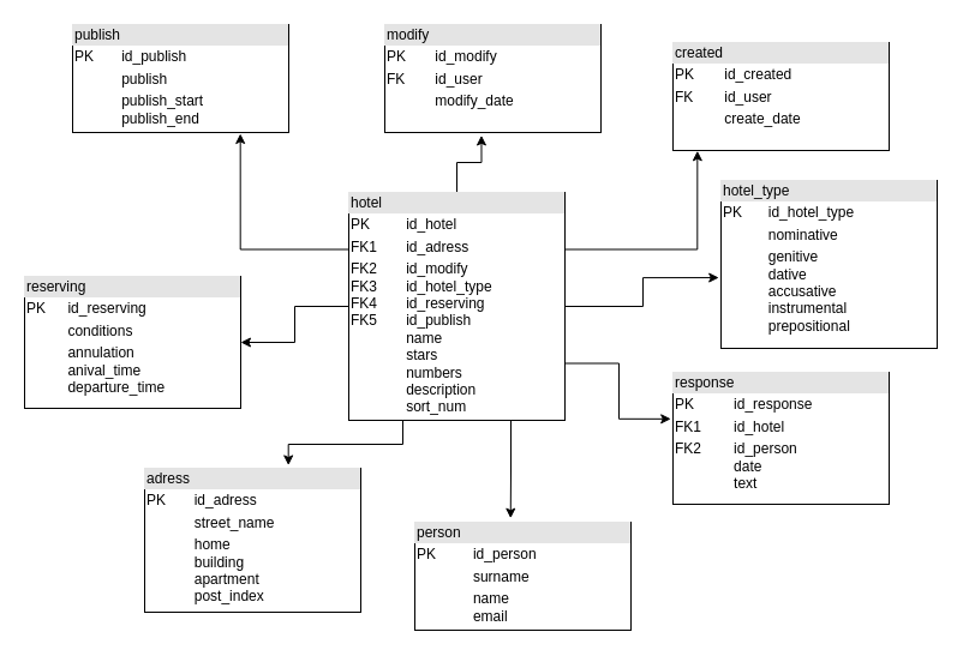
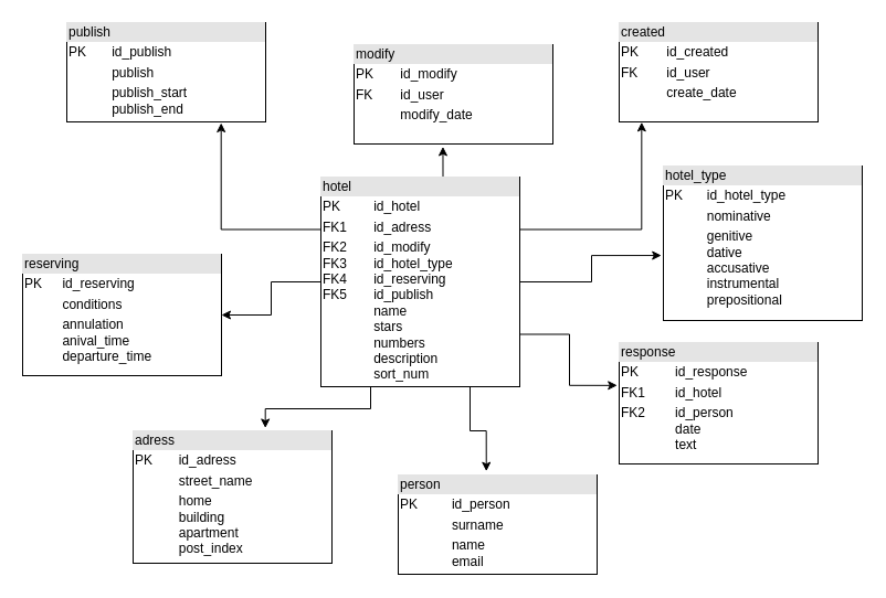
  <mxCell id="0" />
  <mxCell id="1" parent="0" />
  <mxCell id="2" style="edgeStyle=orthogonalEdgeStyle;rounded=0;orthogonalLoop=1;jettySize=auto;html=1;exitX=0.5;exitY=0;exitDx=0;exitDy=0;entryX=0.447;entryY=1.027;entryDx=0;entryDy=0;entryPerimeter=0;" edge="1" parent="1" source="10" target="11"><mxGeometry relative="1" as="geometry" /></mxCell>
  <mxCell id="3" style="edgeStyle=orthogonalEdgeStyle;rounded=0;orthogonalLoop=1;jettySize=auto;html=1;exitX=0;exitY=0.25;exitDx=0;exitDy=0;entryX=0.776;entryY=1.011;entryDx=0;entryDy=0;entryPerimeter=0;" edge="1" parent="1" source="10" target="13"><mxGeometry relative="1" as="geometry" /></mxCell>
  <mxCell id="4" style="edgeStyle=orthogonalEdgeStyle;rounded=0;orthogonalLoop=1;jettySize=auto;html=1;exitX=1;exitY=0.25;exitDx=0;exitDy=0;entryX=0.113;entryY=1.003;entryDx=0;entryDy=0;entryPerimeter=0;" edge="1" parent="1" source="10" target="12"><mxGeometry relative="1" as="geometry"><mxPoint x="610" y="130" as="targetPoint" /></mxGeometry></mxCell>
  <mxCell id="5" style="edgeStyle=orthogonalEdgeStyle;rounded=0;orthogonalLoop=1;jettySize=auto;html=1;exitX=0;exitY=0.5;exitDx=0;exitDy=0;entryX=1;entryY=0.5;entryDx=0;entryDy=0;" edge="1" parent="1" source="10" target="14"><mxGeometry relative="1" as="geometry" /></mxCell>
  <mxCell id="6" style="edgeStyle=orthogonalEdgeStyle;rounded=0;orthogonalLoop=1;jettySize=auto;html=1;exitX=1;exitY=0.5;exitDx=0;exitDy=0;entryX=-0.01;entryY=0.579;entryDx=0;entryDy=0;entryPerimeter=0;" edge="1" parent="1" source="10" target="15"><mxGeometry relative="1" as="geometry" /></mxCell>
  <mxCell id="7" style="edgeStyle=orthogonalEdgeStyle;rounded=0;orthogonalLoop=1;jettySize=auto;html=1;exitX=1;exitY=0.75;exitDx=0;exitDy=0;entryX=-0.01;entryY=0.353;entryDx=0;entryDy=0;entryPerimeter=0;" edge="1" parent="1" source="10" target="16"><mxGeometry relative="1" as="geometry" /></mxCell>
  <mxCell id="8" style="edgeStyle=orthogonalEdgeStyle;rounded=0;orthogonalLoop=1;jettySize=auto;html=1;exitX=0.75;exitY=1;exitDx=0;exitDy=0;entryX=0.443;entryY=-0.037;entryDx=0;entryDy=0;entryPerimeter=0;" edge="1" parent="1" source="10" target="18"><mxGeometry relative="1" as="geometry" /></mxCell>
  <mxCell id="9" style="edgeStyle=orthogonalEdgeStyle;rounded=0;orthogonalLoop=1;jettySize=auto;html=1;exitX=0.25;exitY=1;exitDx=0;exitDy=0;entryX=0.665;entryY=-0.021;entryDx=0;entryDy=0;entryPerimeter=0;" edge="1" parent="1" source="10" target="17"><mxGeometry relative="1" as="geometry" /></mxCell>
  <mxCell id="10" value="&lt;div style=&quot;box-sizing:border-box;width:100%;background:#e4e4e4;padding:2px;&quot;&gt;hotel&lt;/div&gt;&lt;table style=&quot;width:100%;font-size:1em;&quot; cellpadding=&quot;2&quot; cellspacing=&quot;0&quot;&gt;&lt;tbody&gt;&lt;tr&gt;&lt;td&gt;PK&lt;/td&gt;&lt;td&gt;id_hotel&lt;/td&gt;&lt;/tr&gt;&lt;tr&gt;&lt;td&gt;FK1&lt;/td&gt;&lt;td&gt;id_adress&lt;/td&gt;&lt;/tr&gt;&lt;tr&gt;&lt;td&gt;FK2&lt;br&gt;FK3&lt;br&gt;FK4&lt;br&gt;FK5&lt;br&gt;&lt;br&gt;&lt;br&gt;&lt;br&gt;&lt;br&gt;&lt;br&gt;&lt;/td&gt;&lt;td&gt;id_modify&lt;br&gt;id_hotel_type&lt;br&gt;id_reserving&lt;br&gt;id_publish&lt;br&gt;name&lt;br&gt;stars&lt;br&gt;numbers&lt;br&gt;description&lt;br&gt;sort_num&lt;/td&gt;&lt;/tr&gt;&lt;/tbody&gt;&lt;/table&gt;" style="verticalAlign=top;align=left;overflow=fill;html=1;" vertex="1" parent="1"><mxGeometry x="290" y="160" width="180" height="190" as="geometry" /></mxCell>
- <mxCell id="11" value="&lt;div style=&quot;box-sizing:border-box;width:100%;background:#e4e4e4;padding:2px;&quot;&gt;modify&lt;/div&gt;&lt;table style=&quot;width:100%;font-size:1em;&quot; cellpadding=&quot;2&quot; cellspacing=&quot;0&quot;&gt;&lt;tbody&gt;&lt;tr&gt;&lt;td&gt;PK&lt;/td&gt;&lt;td&gt;id_modify&lt;/td&gt;&lt;/tr&gt;&lt;tr&gt;&lt;td&gt;FK&lt;/td&gt;&lt;td&gt;id_user&lt;/td&gt;&lt;/tr&gt;&lt;tr&gt;&lt;td&gt;&lt;/td&gt;&lt;td&gt;modify_date&lt;/td&gt;&lt;/tr&gt;&lt;/tbody&gt;&lt;/table&gt;" style="verticalAlign=top;align=left;overflow=fill;html=1;" vertex="1" parent="1"><mxGeometry x="320" y="20" width="180" height="90" as="geometry" /></mxCell>
- <mxCell id="12" value="&lt;div style=&quot;box-sizing:border-box;width:100%;background:#e4e4e4;padding:2px;&quot;&gt;created&lt;/div&gt;&lt;table style=&quot;width:100%;font-size:1em;&quot; cellpadding=&quot;2&quot; cellspacing=&quot;0&quot;&gt;&lt;tbody&gt;&lt;tr&gt;&lt;td&gt;PK&lt;/td&gt;&lt;td&gt;id_created&lt;/td&gt;&lt;/tr&gt;&lt;tr&gt;&lt;td&gt;FK&lt;/td&gt;&lt;td&gt;id_user&lt;/td&gt;&lt;/tr&gt;&lt;tr&gt;&lt;td&gt;&lt;/td&gt;&lt;td&gt;create_date&lt;/td&gt;&lt;/tr&gt;&lt;/tbody&gt;&lt;/table&gt;" style="verticalAlign=top;align=left;overflow=fill;html=1;" vertex="1" parent="1"><mxGeometry x="560" y="35" width="180" height="90" as="geometry" /></mxCell>
+ <mxCell id="11" value="&lt;div style=&quot;box-sizing:border-box;width:100%;background:#e4e4e4;padding:2px;&quot;&gt;modify&lt;/div&gt;&lt;table style=&quot;width:100%;font-size:1em;&quot; cellpadding=&quot;2&quot; cellspacing=&quot;0&quot;&gt;&lt;tbody&gt;&lt;tr&gt;&lt;td&gt;PK&lt;/td&gt;&lt;td&gt;id_modify&lt;/td&gt;&lt;/tr&gt;&lt;tr&gt;&lt;td&gt;FK&lt;/td&gt;&lt;td&gt;id_user&lt;/td&gt;&lt;/tr&gt;&lt;tr&gt;&lt;td&gt;&lt;/td&gt;&lt;td&gt;modify_date&lt;/td&gt;&lt;/tr&gt;&lt;/tbody&gt;&lt;/table&gt;" style="verticalAlign=top;align=left;overflow=fill;html=1;" vertex="1" parent="1"><mxGeometry x="320" y="40" width="180" height="90" as="geometry" /></mxCell>
+ <mxCell id="12" value="&lt;div style=&quot;box-sizing:border-box;width:100%;background:#e4e4e4;padding:2px;&quot;&gt;created&lt;/div&gt;&lt;table style=&quot;width:100%;font-size:1em;&quot; cellpadding=&quot;2&quot; cellspacing=&quot;0&quot;&gt;&lt;tbody&gt;&lt;tr&gt;&lt;td&gt;PK&lt;/td&gt;&lt;td&gt;id_created&lt;/td&gt;&lt;/tr&gt;&lt;tr&gt;&lt;td&gt;FK&lt;/td&gt;&lt;td&gt;id_user&lt;/td&gt;&lt;/tr&gt;&lt;tr&gt;&lt;td&gt;&lt;/td&gt;&lt;td&gt;create_date&lt;/td&gt;&lt;/tr&gt;&lt;/tbody&gt;&lt;/table&gt;" style="verticalAlign=top;align=left;overflow=fill;html=1;" vertex="1" parent="1"><mxGeometry x="560" y="20" width="180" height="90" as="geometry" /></mxCell>
  <mxCell id="13" value="&lt;div style=&quot;box-sizing:border-box;width:100%;background:#e4e4e4;padding:2px;&quot;&gt;publish&lt;/div&gt;&lt;table style=&quot;width:100%;font-size:1em;&quot; cellpadding=&quot;2&quot; cellspacing=&quot;0&quot;&gt;&lt;tbody&gt;&lt;tr&gt;&lt;td&gt;PK&lt;/td&gt;&lt;td&gt;id_publish&lt;/td&gt;&lt;/tr&gt;&lt;tr&gt;&lt;td&gt;&lt;br&gt;&lt;/td&gt;&lt;td&gt;publish&lt;/td&gt;&lt;/tr&gt;&lt;tr&gt;&lt;td&gt;&lt;br&gt;&lt;br&gt;&lt;/td&gt;&lt;td&gt;publish_start&lt;br&gt;publish_end&lt;/td&gt;&lt;/tr&gt;&lt;/tbody&gt;&lt;/table&gt;" style="verticalAlign=top;align=left;overflow=fill;html=1;" vertex="1" parent="1"><mxGeometry x="60" y="20" width="180" height="90" as="geometry" /></mxCell>
  <mxCell id="14" value="&lt;div style=&quot;box-sizing:border-box;width:100%;background:#e4e4e4;padding:2px;&quot;&gt;reserving&lt;/div&gt;&lt;table style=&quot;width:100%;font-size:1em;&quot; cellpadding=&quot;2&quot; cellspacing=&quot;0&quot;&gt;&lt;tbody&gt;&lt;tr&gt;&lt;td&gt;PK&lt;/td&gt;&lt;td&gt;id_reserving&lt;/td&gt;&lt;/tr&gt;&lt;tr&gt;&lt;td&gt;&lt;br&gt;&lt;/td&gt;&lt;td&gt;conditions&lt;/td&gt;&lt;/tr&gt;&lt;tr&gt;&lt;td&gt;&lt;br&gt;&lt;br&gt;&lt;br&gt;&lt;/td&gt;&lt;td&gt;annulation&lt;br&gt;anival_time&lt;br&gt;departure_time&lt;/td&gt;&lt;/tr&gt;&lt;/tbody&gt;&lt;/table&gt;" style="verticalAlign=top;align=left;overflow=fill;html=1;" vertex="1" parent="1"><mxGeometry x="20" y="230" width="180" height="110" as="geometry" /></mxCell>
  <mxCell id="15" value="&lt;div style=&quot;box-sizing:border-box;width:100%;background:#e4e4e4;padding:2px;&quot;&gt;hotel_type&lt;/div&gt;&lt;table style=&quot;width:100%;font-size:1em;&quot; cellpadding=&quot;2&quot; cellspacing=&quot;0&quot;&gt;&lt;tbody&gt;&lt;tr&gt;&lt;td&gt;PK&lt;/td&gt;&lt;td&gt;id_hotel_type&lt;/td&gt;&lt;/tr&gt;&lt;tr&gt;&lt;td&gt;&lt;br&gt;&lt;/td&gt;&lt;td&gt;nominative&lt;/td&gt;&lt;/tr&gt;&lt;tr&gt;&lt;td&gt;&lt;br&gt;&lt;br&gt;&lt;br&gt;&lt;br&gt;&lt;br&gt;&lt;/td&gt;&lt;td&gt;genitive&lt;br&gt;dative&lt;br&gt;accusative&lt;br&gt;instrumental&lt;br&gt;prepositional&lt;/td&gt;&lt;/tr&gt;&lt;/tbody&gt;&lt;/table&gt;" style="verticalAlign=top;align=left;overflow=fill;html=1;" vertex="1" parent="1"><mxGeometry x="600" y="150" width="180" height="140" as="geometry" /></mxCell>
  <mxCell id="16" value="&lt;div style=&quot;box-sizing:border-box;width:100%;background:#e4e4e4;padding:2px;&quot;&gt;response&lt;/div&gt;&lt;table style=&quot;width:100%;font-size:1em;&quot; cellpadding=&quot;2&quot; cellspacing=&quot;0&quot;&gt;&lt;tbody&gt;&lt;tr&gt;&lt;td&gt;PK&lt;/td&gt;&lt;td&gt;id_response&lt;/td&gt;&lt;/tr&gt;&lt;tr&gt;&lt;td&gt;FK1&lt;/td&gt;&lt;td&gt;id_hotel&lt;/td&gt;&lt;/tr&gt;&lt;tr&gt;&lt;td&gt;FK2&lt;br&gt;&lt;br&gt;&lt;br&gt;&lt;/td&gt;&lt;td&gt;id_person&lt;br&gt;date&lt;br&gt;text&lt;/td&gt;&lt;/tr&gt;&lt;/tbody&gt;&lt;/table&gt;" style="verticalAlign=top;align=left;overflow=fill;html=1;" vertex="1" parent="1"><mxGeometry x="560" y="310" width="180" height="110" as="geometry" /></mxCell>
  <mxCell id="17" value="&lt;div style=&quot;box-sizing:border-box;width:100%;background:#e4e4e4;padding:2px;&quot;&gt;adress&lt;/div&gt;&lt;table style=&quot;width:100%;font-size:1em;&quot; cellpadding=&quot;2&quot; cellspacing=&quot;0&quot;&gt;&lt;tbody&gt;&lt;tr&gt;&lt;td&gt;PK&lt;/td&gt;&lt;td&gt;id_adress&lt;/td&gt;&lt;/tr&gt;&lt;tr&gt;&lt;td&gt;&lt;br&gt;&lt;/td&gt;&lt;td&gt;street_name&lt;/td&gt;&lt;/tr&gt;&lt;tr&gt;&lt;td&gt;&lt;br&gt;&lt;br&gt;&lt;br&gt;&lt;br&gt;&lt;/td&gt;&lt;td&gt;home&lt;br&gt;building&lt;br&gt;apartment&lt;br&gt;post_index&lt;/td&gt;&lt;/tr&gt;&lt;/tbody&gt;&lt;/table&gt;" style="verticalAlign=top;align=left;overflow=fill;html=1;" vertex="1" parent="1"><mxGeometry x="120" y="390" width="180" height="120" as="geometry" /></mxCell>
- <mxCell id="18" value="&lt;div style=&quot;box-sizing:border-box;width:100%;background:#e4e4e4;padding:2px;&quot;&gt;person&lt;/div&gt;&lt;table style=&quot;width:100%;font-size:1em;&quot; cellpadding=&quot;2&quot; cellspacing=&quot;0&quot;&gt;&lt;tbody&gt;&lt;tr&gt;&lt;td&gt;PK&lt;/td&gt;&lt;td&gt;id_person&lt;/td&gt;&lt;/tr&gt;&lt;tr&gt;&lt;td&gt;&lt;br&gt;&lt;/td&gt;&lt;td&gt;surname&lt;/td&gt;&lt;/tr&gt;&lt;tr&gt;&lt;td&gt;&lt;br&gt;&lt;br&gt;&lt;/td&gt;&lt;td&gt;name&lt;br&gt;email&lt;/td&gt;&lt;/tr&gt;&lt;/tbody&gt;&lt;/table&gt;" style="verticalAlign=top;align=left;overflow=fill;html=1;" vertex="1" parent="1"><mxGeometry x="345" y="435" width="180" height="90" as="geometry" /></mxCell>
+ <mxCell id="18" value="&lt;div style=&quot;box-sizing:border-box;width:100%;background:#e4e4e4;padding:2px;&quot;&gt;person&lt;/div&gt;&lt;table style=&quot;width:100%;font-size:1em;&quot; cellpadding=&quot;2&quot; cellspacing=&quot;0&quot;&gt;&lt;tbody&gt;&lt;tr&gt;&lt;td&gt;PK&lt;/td&gt;&lt;td&gt;id_person&lt;/td&gt;&lt;/tr&gt;&lt;tr&gt;&lt;td&gt;&lt;br&gt;&lt;/td&gt;&lt;td&gt;surname&lt;/td&gt;&lt;/tr&gt;&lt;tr&gt;&lt;td&gt;&lt;br&gt;&lt;br&gt;&lt;/td&gt;&lt;td&gt;name&lt;br&gt;email&lt;/td&gt;&lt;/tr&gt;&lt;/tbody&gt;&lt;/table&gt;" style="verticalAlign=top;align=left;overflow=fill;html=1;" vertex="1" parent="1"><mxGeometry x="360" y="430" width="180" height="90" as="geometry" /></mxCell>
